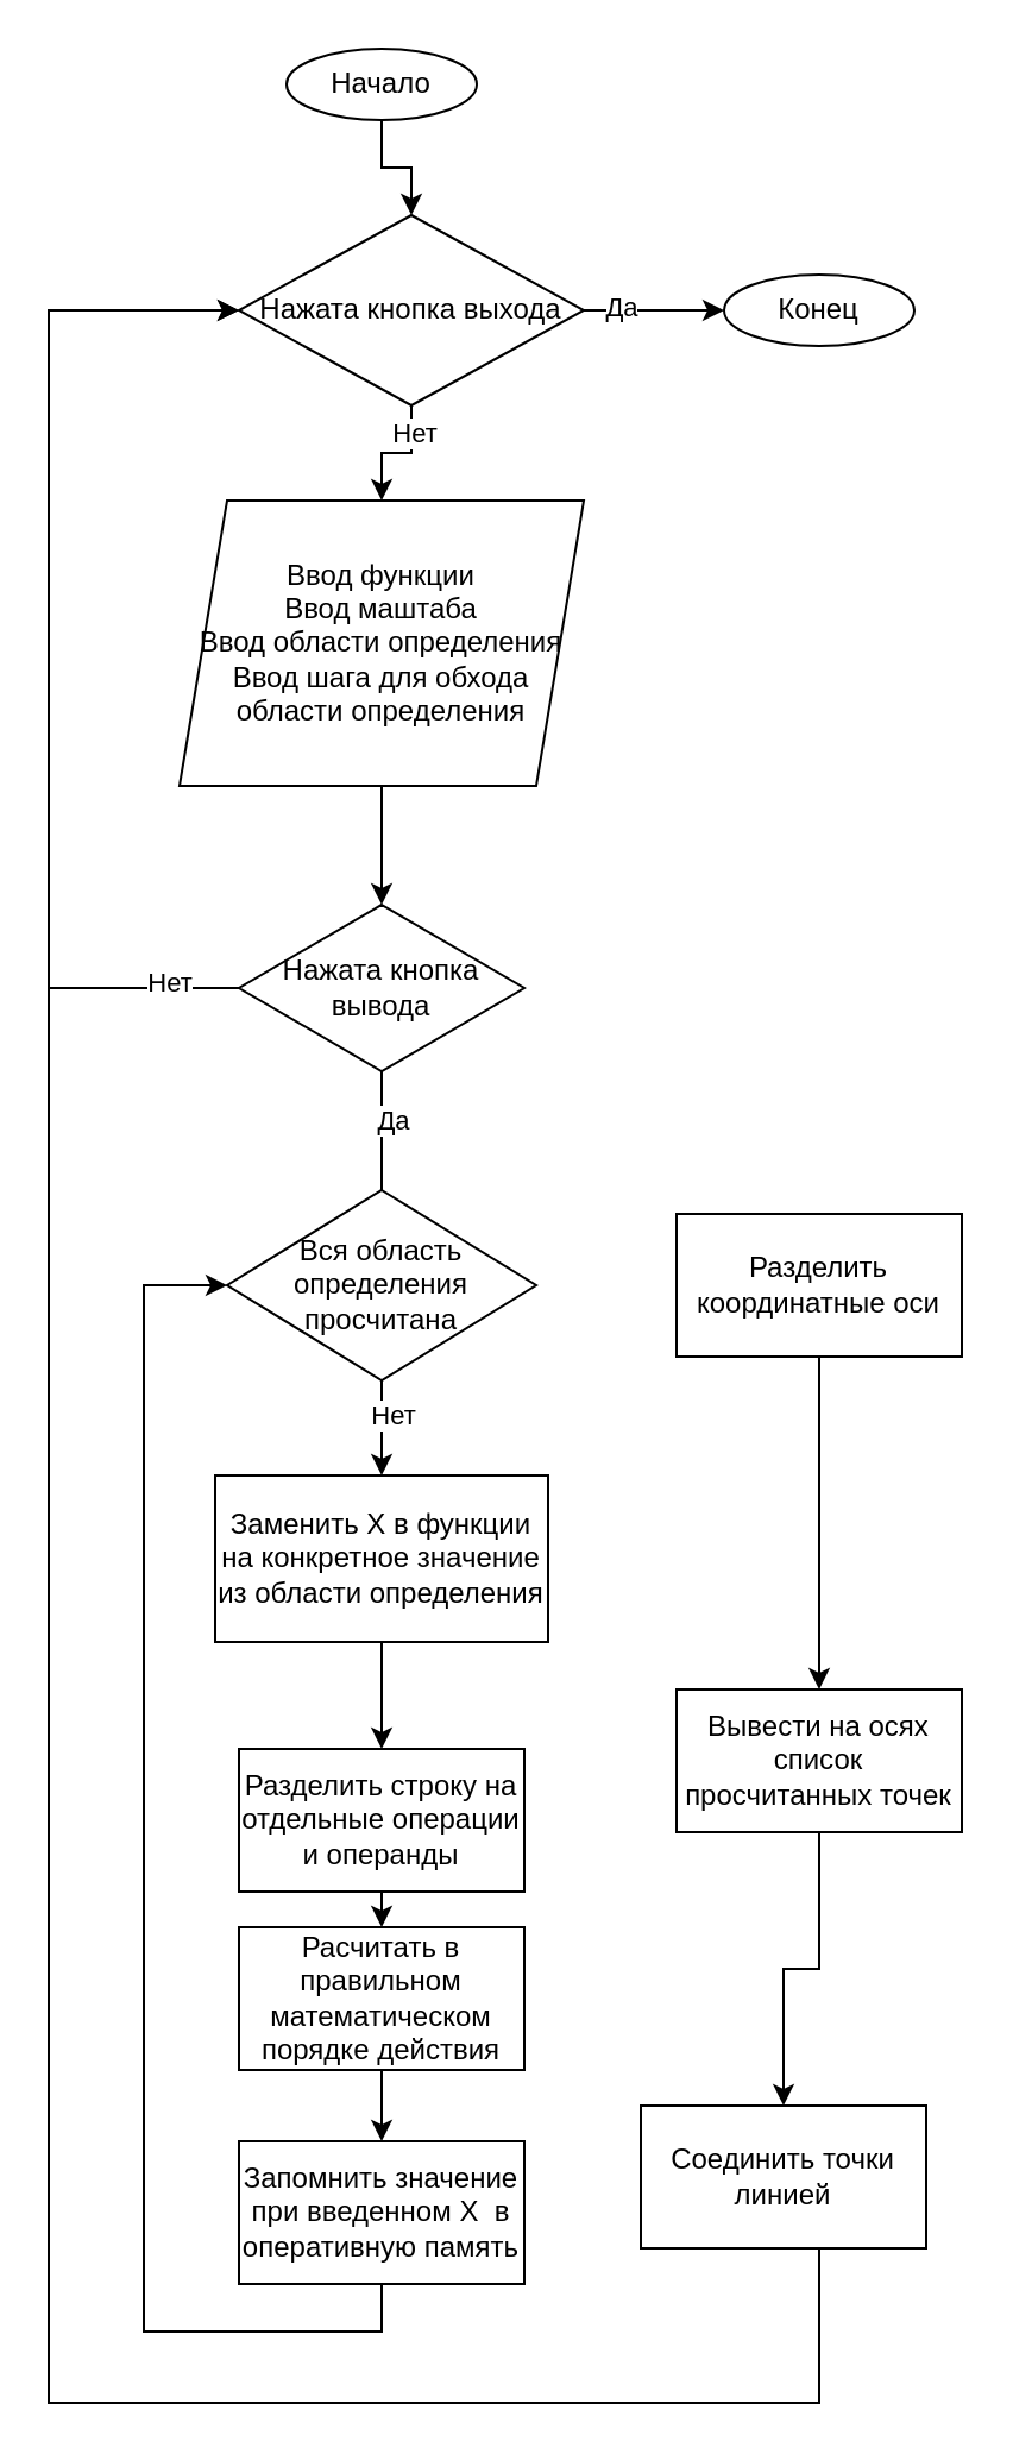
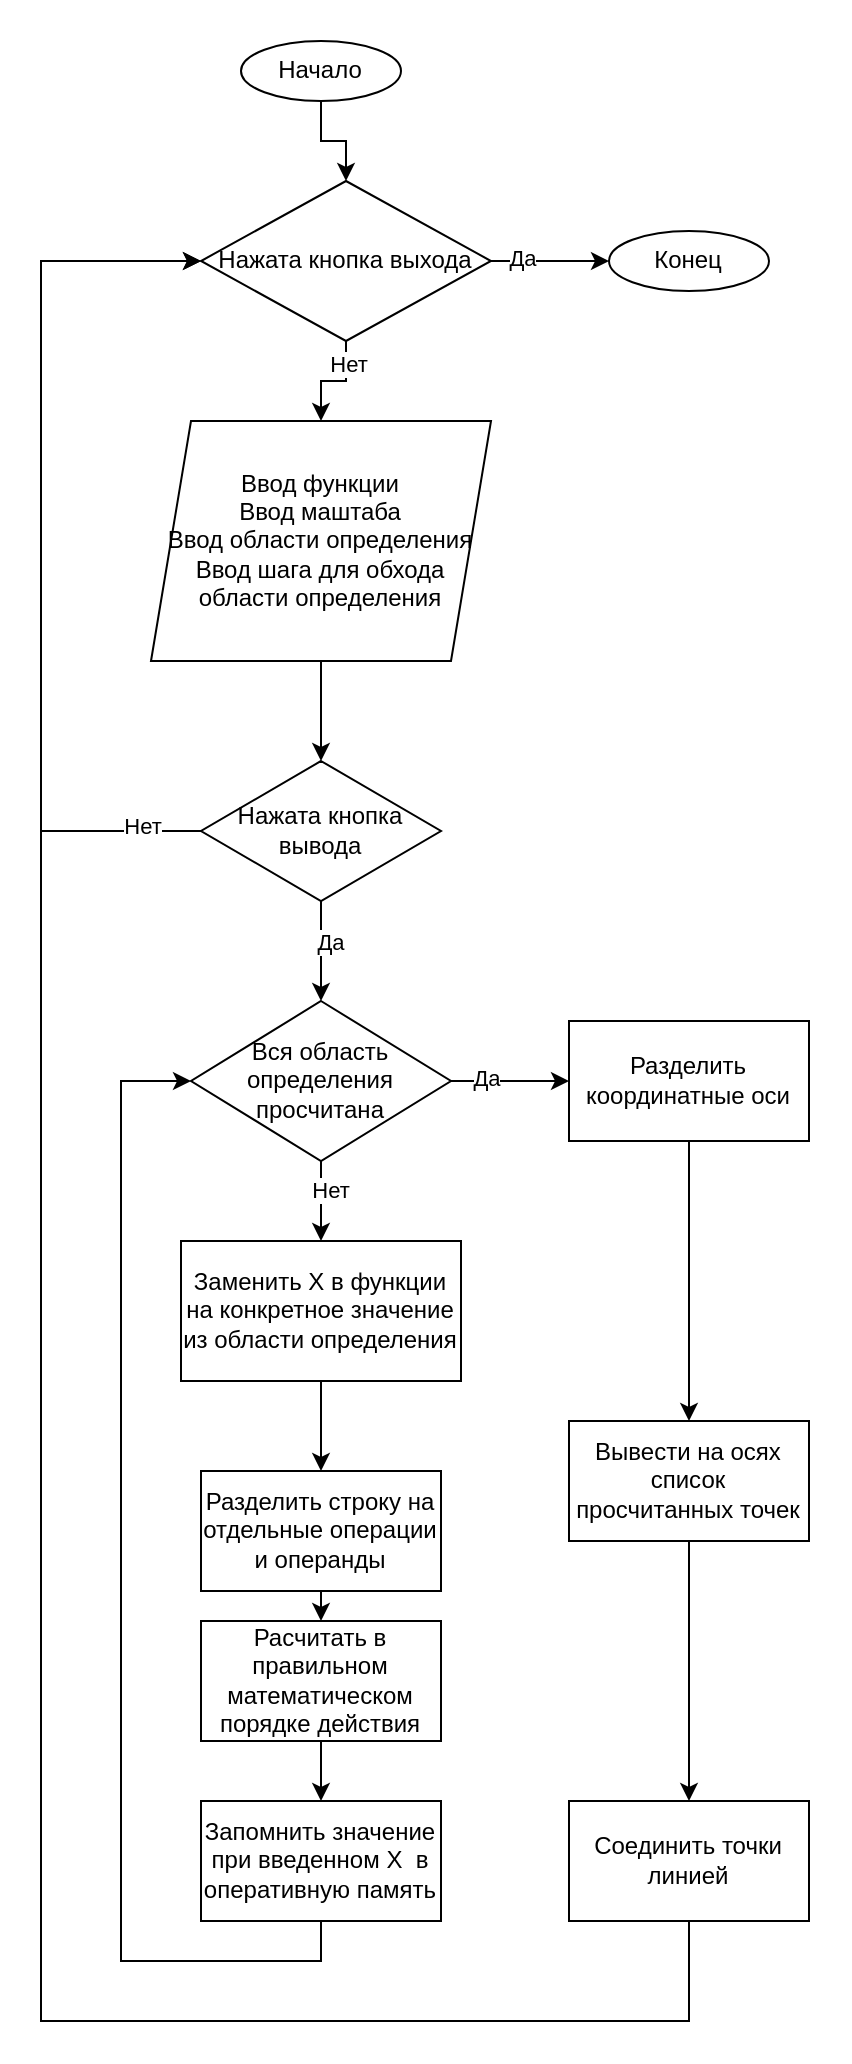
  <mxCell id="0" />
  <mxCell id="1" parent="0" />
  <mxCell id="2" style="edgeStyle=orthogonalEdgeStyle;rounded=0;orthogonalLoop=1;jettySize=auto;html=1;exitX=0.5;exitY=1;exitDx=0;exitDy=0;entryX=0.5;entryY=0;entryDx=0;entryDy=0;" edge="1" parent="1" source="3" target="9"><mxGeometry relative="1" as="geometry" /></mxCell>
  <mxCell id="3" value="Начало" style="ellipse;whiteSpace=wrap;html=1;" vertex="1" parent="1"><mxGeometry x="120" y="20" width="80" height="30" as="geometry" /></mxCell>
  <mxCell id="4" value="Конец" style="ellipse;whiteSpace=wrap;html=1;" vertex="1" parent="1"><mxGeometry x="304" y="115" width="80" height="30" as="geometry" /></mxCell>
  <mxCell id="5" style="edgeStyle=orthogonalEdgeStyle;rounded=0;orthogonalLoop=1;jettySize=auto;html=1;exitX=1;exitY=0.5;exitDx=0;exitDy=0;" edge="1" parent="1" source="9" target="4"><mxGeometry relative="1" as="geometry" /></mxCell>
  <mxCell id="6" value="Да" style="edgeLabel;html=1;align=center;verticalAlign=middle;resizable=0;points=[];" vertex="1" connectable="0" parent="5"><mxGeometry x="-0.5" y="2" relative="1" as="geometry"><mxPoint as="offset" /></mxGeometry></mxCell>
  <mxCell id="7" style="edgeStyle=orthogonalEdgeStyle;rounded=0;orthogonalLoop=1;jettySize=auto;html=1;exitX=0.5;exitY=1;exitDx=0;exitDy=0;entryX=0.5;entryY=0;entryDx=0;entryDy=0;" edge="1" parent="1" source="9" target="11"><mxGeometry relative="1" as="geometry" /></mxCell>
  <mxCell id="8" value="Нет" style="edgeLabel;html=1;align=center;verticalAlign=middle;resizable=0;points=[];" vertex="1" connectable="0" parent="7"><mxGeometry x="-0.567" y="1" relative="1" as="geometry"><mxPoint as="offset" /></mxGeometry></mxCell>
  <mxCell id="9" value="Нажата кнопка выхода" style="rhombus;whiteSpace=wrap;html=1;" vertex="1" parent="1"><mxGeometry x="100" y="90" width="145" height="80" as="geometry" /></mxCell>
  <mxCell id="10" style="edgeStyle=orthogonalEdgeStyle;rounded=0;orthogonalLoop=1;jettySize=auto;html=1;exitX=0.5;exitY=1;exitDx=0;exitDy=0;" edge="1" parent="1" source="11" target="16"><mxGeometry relative="1" as="geometry" /></mxCell>
  <mxCell id="11" value="Ввод функции&lt;br&gt;Ввод маштаба&lt;br&gt;Ввод области определения&lt;br&gt;Ввод шага для обхода области определения" style="shape=parallelogram;perimeter=parallelogramPerimeter;whiteSpace=wrap;html=1;fixedSize=1;" vertex="1" parent="1"><mxGeometry x="75" y="210" width="170" height="120" as="geometry" /></mxCell>
  <mxCell id="12" style="edgeStyle=orthogonalEdgeStyle;rounded=0;orthogonalLoop=1;jettySize=auto;html=1;exitX=0;exitY=0.5;exitDx=0;exitDy=0;entryX=0;entryY=0.5;entryDx=0;entryDy=0;" edge="1" parent="1" source="16" target="9"><mxGeometry relative="1" as="geometry"><Array as="points"><mxPoint x="20" y="415" /><mxPoint x="20" y="130" /></Array></mxGeometry></mxCell>
  <mxCell id="13" value="Нет" style="edgeLabel;html=1;align=center;verticalAlign=middle;resizable=0;points=[];" vertex="1" connectable="0" parent="12"><mxGeometry x="-0.867" y="-3" relative="1" as="geometry"><mxPoint as="offset" /></mxGeometry></mxCell>
- <mxCell id="14" style="edgeStyle=orthogonalEdgeStyle;rounded=0;orthogonalLoop=1;jettySize=auto;html=1;exitX=0.5;exitY=1;exitDx=0;exitDy=0;entryX=0.5;entryY=0;entryDx=0;entryDy=0;endArrow=none;" edge="1" parent="1" source="16" target="21"><mxGeometry relative="1" as="geometry"><mxPoint x="160" y="510" as="targetPoint" /></mxGeometry></mxCell>
+ <mxCell id="14" style="edgeStyle=orthogonalEdgeStyle;rounded=0;orthogonalLoop=1;jettySize=auto;html=1;exitX=0.5;exitY=1;exitDx=0;exitDy=0;entryX=0.5;entryY=0;entryDx=0;entryDy=0;" edge="1" parent="1" source="16" target="21"><mxGeometry relative="1" as="geometry"><mxPoint x="160" y="510" as="targetPoint" /></mxGeometry></mxCell>
  <mxCell id="15" value="Да" style="edgeLabel;html=1;align=center;verticalAlign=middle;resizable=0;points=[];" vertex="1" connectable="0" parent="14"><mxGeometry x="-0.2" y="4" relative="1" as="geometry"><mxPoint as="offset" /></mxGeometry></mxCell>
  <mxCell id="16" value="Нажата кнопка вывода" style="rhombus;whiteSpace=wrap;html=1;" vertex="1" parent="1"><mxGeometry x="100" y="380" width="120" height="70" as="geometry" /></mxCell>
  <mxCell id="17" style="edgeStyle=orthogonalEdgeStyle;rounded=0;orthogonalLoop=1;jettySize=auto;html=1;exitX=0.5;exitY=1;exitDx=0;exitDy=0;entryX=0.5;entryY=0;entryDx=0;entryDy=0;" edge="1" parent="1" source="21" target="23"><mxGeometry relative="1" as="geometry" /></mxCell>
  <mxCell id="18" value="Нет" style="edgeLabel;html=1;align=center;verticalAlign=middle;resizable=0;points=[];" vertex="1" connectable="0" parent="17"><mxGeometry x="-0.28" y="4" relative="1" as="geometry"><mxPoint as="offset" /></mxGeometry></mxCell>
+ <mxCell id="19" style="edgeStyle=orthogonalEdgeStyle;rounded=0;orthogonalLoop=1;jettySize=auto;html=1;exitX=1;exitY=0.5;exitDx=0;exitDy=0;entryX=0;entryY=0.5;entryDx=0;entryDy=0;" edge="1" parent="1" source="21" target="31"><mxGeometry relative="1" as="geometry" /></mxCell>
+ <mxCell id="20" value="Да" style="edgeLabel;html=1;align=center;verticalAlign=middle;resizable=0;points=[];" vertex="1" connectable="0" parent="19"><mxGeometry x="-0.422" y="2" relative="1" as="geometry"><mxPoint as="offset" /></mxGeometry></mxCell>
  <mxCell id="21" value="Вся область определения просчитана" style="rhombus;whiteSpace=wrap;html=1;" vertex="1" parent="1"><mxGeometry x="95" y="500" width="130" height="80" as="geometry" /></mxCell>
  <mxCell id="22" style="edgeStyle=orthogonalEdgeStyle;rounded=0;orthogonalLoop=1;jettySize=auto;html=1;exitX=0.5;exitY=1;exitDx=0;exitDy=0;entryX=0.5;entryY=0;entryDx=0;entryDy=0;" edge="1" parent="1" source="23" target="25"><mxGeometry relative="1" as="geometry" /></mxCell>
  <mxCell id="23" value="Заменить X в функции на конкретное значение из области определения" style="rounded=0;whiteSpace=wrap;html=1;" vertex="1" parent="1"><mxGeometry x="90" y="620" width="140" height="70" as="geometry" /></mxCell>
  <mxCell id="24" style="edgeStyle=orthogonalEdgeStyle;rounded=0;orthogonalLoop=1;jettySize=auto;html=1;exitX=0.5;exitY=1;exitDx=0;exitDy=0;entryX=0.5;entryY=0;entryDx=0;entryDy=0;" edge="1" parent="1" source="25" target="27"><mxGeometry relative="1" as="geometry" /></mxCell>
  <mxCell id="25" value="Разделить строку на отдельные операции и операнды" style="rounded=0;whiteSpace=wrap;html=1;" vertex="1" parent="1"><mxGeometry x="100" y="735" width="120" height="60" as="geometry" /></mxCell>
  <mxCell id="26" style="edgeStyle=orthogonalEdgeStyle;rounded=0;orthogonalLoop=1;jettySize=auto;html=1;exitX=0.5;exitY=1;exitDx=0;exitDy=0;entryX=0.5;entryY=0;entryDx=0;entryDy=0;" edge="1" parent="1" source="27" target="29"><mxGeometry relative="1" as="geometry" /></mxCell>
  <mxCell id="27" value="Расчитать в правильном математическом порядке действия" style="rounded=0;whiteSpace=wrap;html=1;" vertex="1" parent="1"><mxGeometry x="100" y="810" width="120" height="60" as="geometry" /></mxCell>
  <mxCell id="28" style="edgeStyle=orthogonalEdgeStyle;rounded=0;orthogonalLoop=1;jettySize=auto;html=1;exitX=0.5;exitY=1;exitDx=0;exitDy=0;entryX=0;entryY=0.5;entryDx=0;entryDy=0;" edge="1" parent="1" source="29" target="21"><mxGeometry relative="1" as="geometry"><Array as="points"><mxPoint x="160" y="980" /><mxPoint x="60" y="980" /><mxPoint x="60" y="540" /></Array></mxGeometry></mxCell>
  <mxCell id="29" value="Запомнить значение при введенном Х&amp;nbsp; в оперативную память" style="rounded=0;whiteSpace=wrap;html=1;" vertex="1" parent="1"><mxGeometry x="100" y="900" width="120" height="60" as="geometry" /></mxCell>
  <mxCell id="30" style="edgeStyle=orthogonalEdgeStyle;rounded=0;orthogonalLoop=1;jettySize=auto;html=1;exitX=0.5;exitY=1;exitDx=0;exitDy=0;entryX=0.5;entryY=0;entryDx=0;entryDy=0;" edge="1" parent="1" source="31" target="33"><mxGeometry relative="1" as="geometry" /></mxCell>
  <mxCell id="31" value="Разделить координатные оси" style="rounded=0;whiteSpace=wrap;html=1;" vertex="1" parent="1"><mxGeometry x="284" y="510" width="120" height="60" as="geometry" /></mxCell>
  <mxCell id="32" style="edgeStyle=orthogonalEdgeStyle;rounded=0;orthogonalLoop=1;jettySize=auto;html=1;exitX=0.5;exitY=1;exitDx=0;exitDy=0;entryX=0.5;entryY=0;entryDx=0;entryDy=0;" edge="1" parent="1" source="33" target="35"><mxGeometry relative="1" as="geometry" /></mxCell>
  <mxCell id="33" value="Вывести на осях список просчитанных точек" style="rounded=0;whiteSpace=wrap;html=1;" vertex="1" parent="1"><mxGeometry x="284" y="710" width="120" height="60" as="geometry" /></mxCell>
  <mxCell id="34" style="edgeStyle=orthogonalEdgeStyle;rounded=0;orthogonalLoop=1;jettySize=auto;html=1;exitX=0.5;exitY=1;exitDx=0;exitDy=0;entryX=0;entryY=0.5;entryDx=0;entryDy=0;" edge="1" parent="1" source="35" target="9"><mxGeometry relative="1" as="geometry"><Array as="points"><mxPoint x="344" y="1010" /><mxPoint x="20" y="1010" /><mxPoint x="20" y="130" /></Array></mxGeometry></mxCell>
- <mxCell id="35" value="Соединить точки линией" style="rounded=0;whiteSpace=wrap;html=1;" vertex="1" parent="1"><mxGeometry x="269" y="885" width="120" height="60" as="geometry" /></mxCell>
+ <mxCell id="35" value="Соединить точки линией" style="rounded=0;whiteSpace=wrap;html=1;" vertex="1" parent="1"><mxGeometry x="284" y="900" width="120" height="60" as="geometry" /></mxCell>
